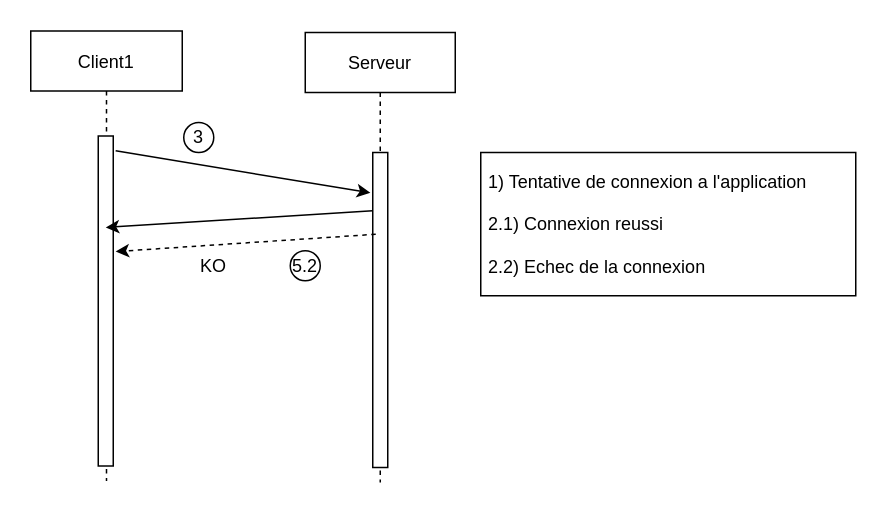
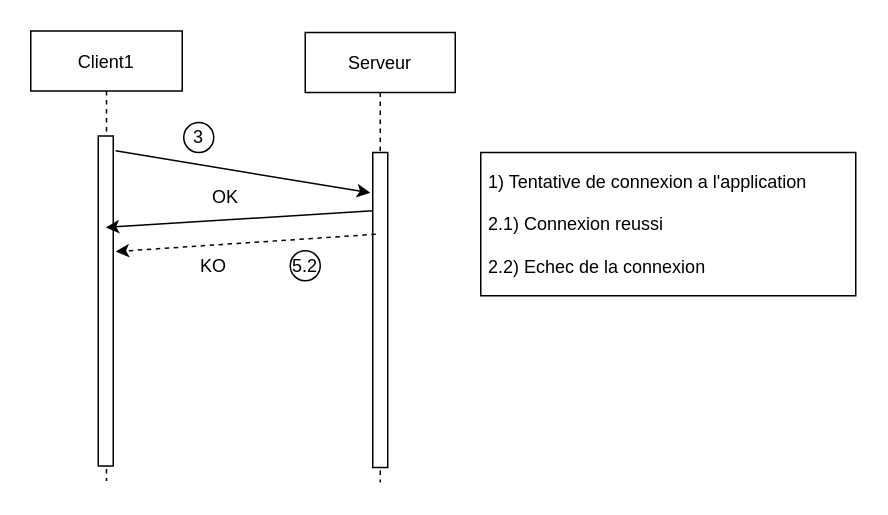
  <mxCell id="0" />
  <mxCell id="1" parent="0" />
  <mxCell id="2" value="Client1" style="shape=umlLifeline;perimeter=lifelinePerimeter;container=1;collapsible=0;recursiveResize=0;rounded=0;shadow=0;strokeWidth=1;" parent="1" vertex="1"><mxGeometry x="20" y="20" width="101" height="300" as="geometry" /></mxCell>
  <mxCell id="3" value="" style="points=[];perimeter=orthogonalPerimeter;rounded=0;shadow=0;strokeWidth=1;" parent="2" vertex="1"><mxGeometry x="45" y="70" width="10" height="220" as="geometry" /></mxCell>
  <mxCell id="4" value="Serveur" style="shape=umlLifeline;perimeter=lifelinePerimeter;container=1;collapsible=0;recursiveResize=0;rounded=0;shadow=0;strokeWidth=1;" parent="1" vertex="1"><mxGeometry x="203" y="21" width="100" height="300" as="geometry" /></mxCell>
  <mxCell id="5" value="" style="points=[];perimeter=orthogonalPerimeter;rounded=0;shadow=0;strokeWidth=1;" parent="4" vertex="1"><mxGeometry x="45" y="80" width="10" height="210" as="geometry" /></mxCell>
  <mxCell id="6" value="" style="endArrow=classic;html=1;fontFamily=Helvetica;exitX=1.16;exitY=0.045;exitDx=0;exitDy=0;exitPerimeter=0;entryX=-0.16;entryY=0.128;entryDx=0;entryDy=0;entryPerimeter=0;" parent="1" source="3" target="5" edge="1"><mxGeometry width="50" height="50" relative="1" as="geometry"><mxPoint x="283" y="111" as="sourcePoint" /><mxPoint x="333" y="61" as="targetPoint" /></mxGeometry></mxCell>
  <mxCell id="7" value="" style="endArrow=classic;html=1;fontFamily=Helvetica;dashed=1;entryX=1.16;entryY=0.957;entryDx=0;entryDy=0;entryPerimeter=0;" parent="1" edge="1"><mxGeometry width="50" height="50" relative="1" as="geometry"><mxPoint x="250" y="155.5" as="sourcePoint" /><mxPoint x="76.6" y="167.04" as="targetPoint" /></mxGeometry></mxCell>
+ <mxCell id="8" value="OK" style="text;html=1;strokeColor=none;fillColor=none;align=center;verticalAlign=middle;whiteSpace=wrap;rounded=0;fontFamily=Helvetica;" parent="1" vertex="1"><mxGeometry x="130" y="121" width="40" height="20" as="geometry" /></mxCell>
  <mxCell id="9" value="KO&lt;span style=&quot;color: rgba(0 , 0 , 0 , 0) ; font-family: monospace ; font-size: 0px&quot;&gt;%3CmxGraphModel%3E%3Croot%3E%3CmxCell%20id%3D%220%22%2F%3E%3CmxCell%20id%3D%221%22%20parent%3D%220%22%2F%3E%3CmxCell%20id%3D%222%22%20value%3D%22OK%22%20style%3D%22text%3Bhtml%3D1%3BstrokeColor%3Dnone%3BfillColor%3Dnone%3Balign%3Dcenter%3BverticalAlign%3Dmiddle%3BwhiteSpace%3Dwrap%3Brounded%3D0%3BfontFamily%3DHelvetica%3B%22%20vertex%3D%221%22%20parent%3D%221%22%3E%3CmxGeometry%20x%3D%22200%22%20y%3D%22320%22%20width%3D%2240%22%20height%3D%2220%22%20as%3D%22geometry%22%2F%3E%3C%2FmxCell%3E%3C%2Froot%3E%3C%2FmxGraphModel%3E&lt;/span&gt;&lt;span style=&quot;color: rgba(0 , 0 , 0 , 0) ; font-family: monospace ; font-size: 0px&quot;&gt;%3CmxGraphModel%3E%3Croot%3E%3CmxCell%20id%3D%220%22%2F%3E%3CmxCell%20id%3D%221%22%20parent%3D%220%22%2F%3E%3CmxCell%20id%3D%222%22%20value%3D%22OK%22%20style%3D%22text%3Bhtml%3D1%3BstrokeColor%3Dnone%3BfillColor%3Dnone%3Balign%3Dcenter%3BverticalAlign%3Dmiddle%3BwhiteSpace%3Dwrap%3Brounded%3D0%3BfontFamily%3DHelvetica%3B%22%20vertex%3D%221%22%20parent%3D%221%22%3E%3CmxGeometry%20x%3D%22200%22%20y%3D%22320%22%20width%3D%2240%22%20height%3D%2220%22%20as%3D%22geometry%22%2F%3E%3C%2FmxCell%3E%3C%2Froot%3E%3C%2FmxGraphModel%3E&lt;/span&gt;" style="text;html=1;strokeColor=none;fillColor=none;align=center;verticalAlign=middle;whiteSpace=wrap;rounded=0;fontFamily=Helvetica;" parent="1" vertex="1"><mxGeometry x="122" y="166.5" width="40" height="20" as="geometry" /></mxCell>
  <mxCell id="10" value="3" style="ellipse;whiteSpace=wrap;html=1;aspect=fixed;fontFamily=Helvetica;" parent="1" vertex="1"><mxGeometry x="122" y="81" width="20" height="20" as="geometry" /></mxCell>
  <mxCell id="11" value="5.2" style="ellipse;whiteSpace=wrap;html=1;aspect=fixed;fontFamily=Helvetica;" vertex="1" parent="1"><mxGeometry x="193" y="166.5" width="20" height="20" as="geometry" /></mxCell>
  <mxCell id="12" value="" style="endArrow=classic;html=1;fontFamily=Helvetica;exitX=0;exitY=0.185;exitDx=0;exitDy=0;exitPerimeter=0;entryX=0.5;entryY=0.277;entryDx=0;entryDy=0;entryPerimeter=0;" edge="1" parent="1" source="5" target="3"><mxGeometry width="50" height="50" relative="1" as="geometry"><mxPoint x="86.6" y="109.9" as="sourcePoint" /><mxPoint x="256.4" y="137.88" as="targetPoint" /></mxGeometry></mxCell>
  <mxCell id="13" value="&lt;span&gt;&amp;nbsp;1) Tentative de connexion a l'application&lt;/span&gt;&lt;br&gt;&lt;br&gt;&lt;span&gt;&amp;nbsp;2.1) Connexion reussi&lt;/span&gt;&lt;br&gt;&lt;br&gt;&lt;div&gt;&lt;span&gt;&amp;nbsp;2.2) Echec de la connexion&lt;/span&gt;&lt;/div&gt;" style="rounded=0;whiteSpace=wrap;html=1;align=left;" vertex="1" parent="1"><mxGeometry x="320" y="101" width="250" height="95.5" as="geometry" /></mxCell>
